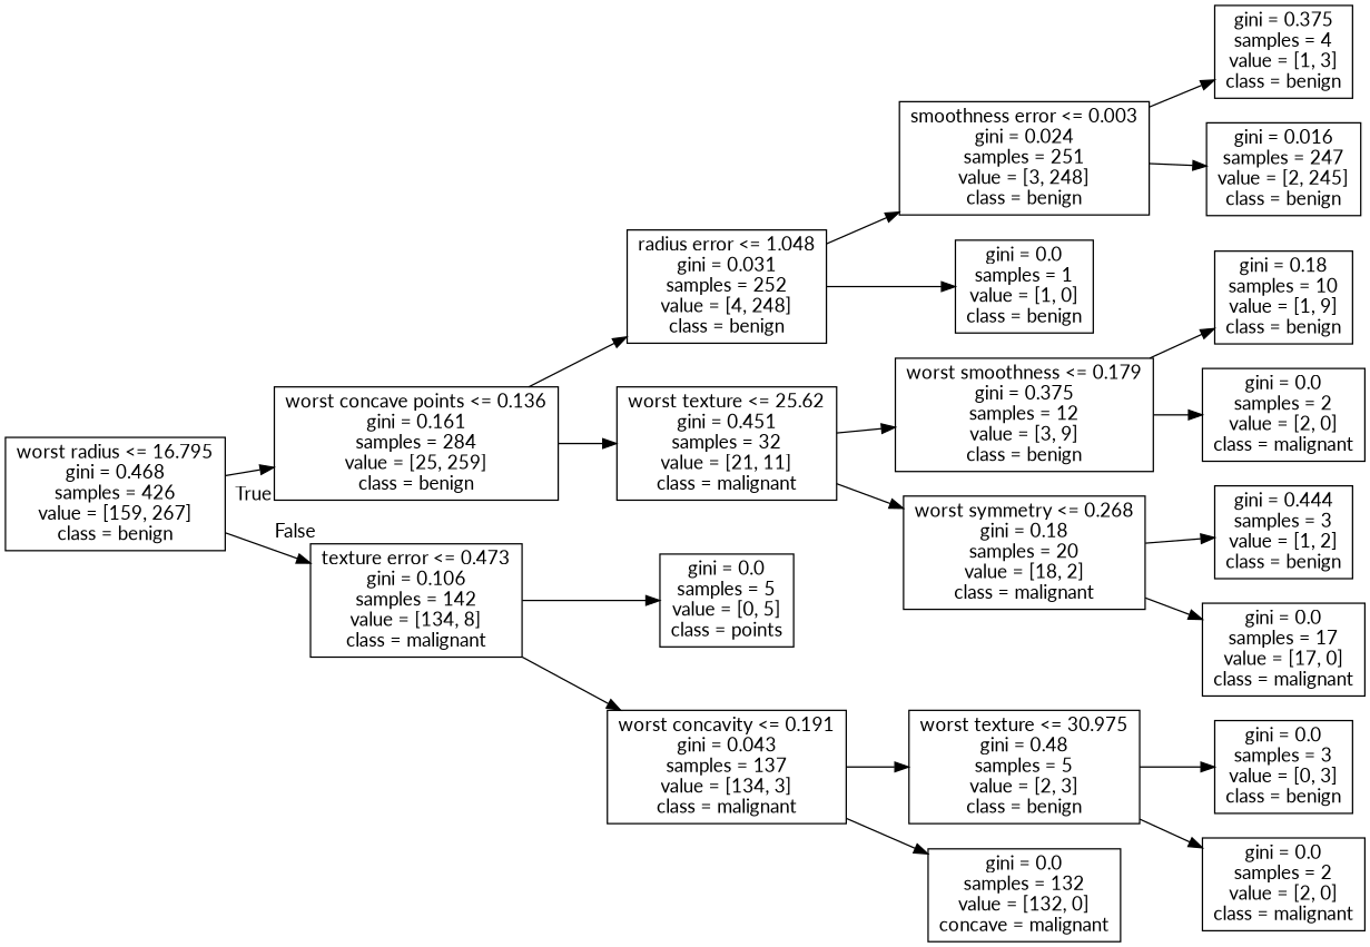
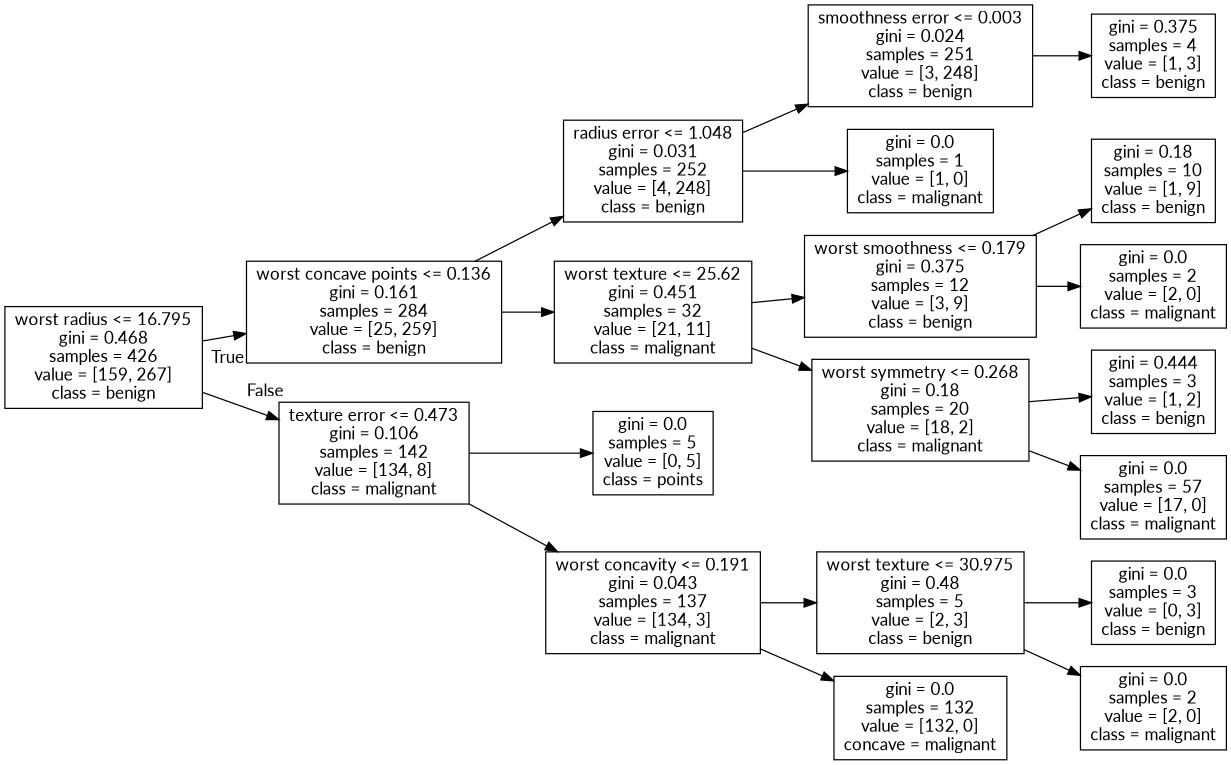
  digraph {
    fontname=Lato
    rankdir=LR
    node [fontname=Lato shape=box]
    edge [fontname=Lato]
    n1 [label="worst radius <= 16.795\ngini = 0.468\nsamples = 426\nvalue = [159, 267]\nclass = benign"]
    n2 [label="worst concave points <= 0.136\ngini = 0.161\nsamples = 284\nvalue = [25, 259]\nclass = benign"]
    n3 [label="texture error <= 0.473\ngini = 0.106\nsamples = 142\nvalue = [134, 8]\nclass = malignant"]
    n4 [label="radius error <= 1.048\ngini = 0.031\nsamples = 252\nvalue = [4, 248]\nclass = benign"]
    n5 [label="worst texture <= 25.62\ngini = 0.451\nsamples = 32\nvalue = [21, 11]\nclass = malignant"]
    n6 [label="gini = 0.0\nsamples = 5\nvalue = [0, 5]\nclass = points"]
    n7 [label="worst concavity <= 0.191\ngini = 0.043\nsamples = 137\nvalue = [134, 3]\nclass = malignant"]
    n8 [label="smoothness error <= 0.003\ngini = 0.024\nsamples = 251\nvalue = [3, 248]\nclass = benign"]
-   n9 [label="gini = 0.0\nsamples = 1\nvalue = [1, 0]\nclass = benign"]
+   n9 [label="gini = 0.0\nsamples = 1\nvalue = [1, 0]\nclass = malignant"]
    n10 [label="worst smoothness <= 0.179\ngini = 0.375\nsamples = 12\nvalue = [3, 9]\nclass = benign"]
    n11 [label="worst symmetry <= 0.268\ngini = 0.18\nsamples = 20\nvalue = [18, 2]\nclass = malignant"]
    n12 [label="gini = 0.375\nsamples = 4\nvalue = [1, 3]\nclass = benign"]
-   n13 [label="gini = 0.016\nsamples = 247\nvalue = [2, 245]\nclass = benign"]
    n14 [label="gini = 0.18\nsamples = 10\nvalue = [1, 9]\nclass = benign"]
    n15 [label="gini = 0.0\nsamples = 2\nvalue = [2, 0]\nclass = malignant"]
    n16 [label="gini = 0.444\nsamples = 3\nvalue = [1, 2]\nclass = benign"]
-   n17 [label="gini = 0.0\nsamples = 17\nvalue = [17, 0]\nclass = malignant"]
+   n17 [label="gini = 0.0\nsamples = 57\nvalue = [17, 0]\nclass = malignant"]
    n18 [label="worst texture <= 30.975\ngini = 0.48\nsamples = 5\nvalue = [2, 3]\nclass = benign"]
    n19 [label="gini = 0.0\nsamples = 132\nvalue = [132, 0]\nconcave = malignant"]
    n20 [label="gini = 0.0\nsamples = 3\nvalue = [0, 3]\nclass = benign"]
    n21 [label="gini = 0.0\nsamples = 2\nvalue = [2, 0]\nclass = malignant"]
    n1 -> n2 [headlabel=True labelangle=45 labeldistance=2.5]
    n1 -> n3 [headlabel=False labelangle=-45 labeldistance=2.5]
    n2 -> n4
    n2 -> n5
    n3 -> n6
    n3 -> n7
    n4 -> n8
    n4 -> n9
    n5 -> n10
    n5 -> n11
    n7 -> n18
    n7 -> n19
    n8 -> n12
-   n8 -> n13
    n10 -> n14
    n10 -> n15
    n11 -> n16
    n11 -> n17
    n18 -> n20
    n18 -> n21
  }
